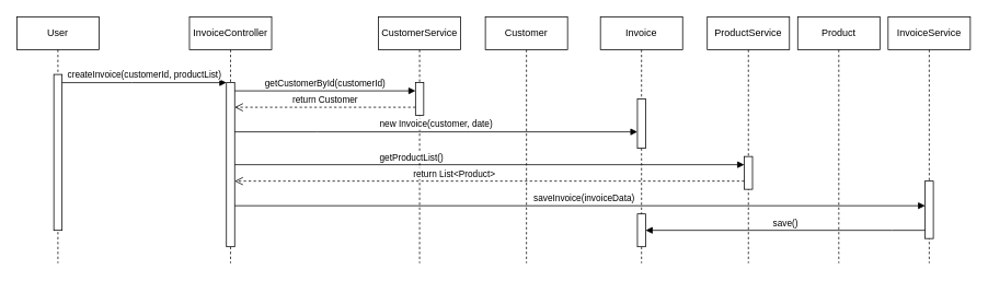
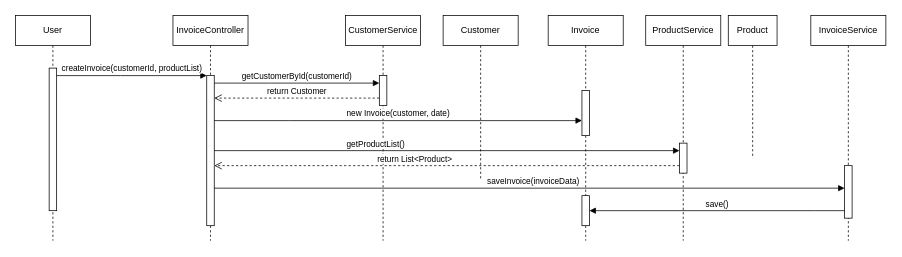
  <mxCell id="0" />
  <mxCell id="1" parent="0" />
  <mxCell id="2" value="User" style="shape=umlLifeline;perimeter=lifelinePerimeter;whiteSpace=wrap;html=1;container=0;dropTarget=0;collapsible=0;recursiveResize=0;outlineConnect=0;portConstraint=eastwest;newEdgeStyle={&quot;edgeStyle&quot;:&quot;elbowEdgeStyle&quot;,&quot;elbow&quot;:&quot;vertical&quot;,&quot;curved&quot;:0,&quot;rounded&quot;:0};" parent="1" vertex="1"><mxGeometry x="20" y="20" width="100" height="300" as="geometry" /></mxCell>
  <mxCell id="3" value="" style="html=1;points=[];perimeter=orthogonalPerimeter;outlineConnect=0;targetShapes=umlLifeline;portConstraint=eastwest;newEdgeStyle={&quot;edgeStyle&quot;:&quot;elbowEdgeStyle&quot;,&quot;elbow&quot;:&quot;vertical&quot;,&quot;curved&quot;:0,&quot;rounded&quot;:0};" parent="2" vertex="1"><mxGeometry x="45" y="70" width="10" height="190" as="geometry" /></mxCell>
  <mxCell id="4" value="InvoiceController" style="shape=umlLifeline;perimeter=lifelinePerimeter;whiteSpace=wrap;html=1;container=0;dropTarget=0;collapsible=0;recursiveResize=0;outlineConnect=0;portConstraint=eastwest;newEdgeStyle={&quot;edgeStyle&quot;:&quot;elbowEdgeStyle&quot;,&quot;elbow&quot;:&quot;vertical&quot;,&quot;curved&quot;:0,&quot;rounded&quot;:0};" parent="1" vertex="1"><mxGeometry x="230" y="20" width="100" height="300" as="geometry" /></mxCell>
  <mxCell id="5" value="" style="html=1;points=[];perimeter=orthogonalPerimeter;outlineConnect=0;targetShapes=umlLifeline;portConstraint=eastwest;newEdgeStyle={&quot;edgeStyle&quot;:&quot;elbowEdgeStyle&quot;,&quot;elbow&quot;:&quot;vertical&quot;,&quot;curved&quot;:0,&quot;rounded&quot;:0};" parent="4" vertex="1"><mxGeometry x="45" y="80" width="10" height="200" as="geometry" /></mxCell>
  <mxCell id="6" value="createInvoice(customerId, productList)" style="html=1;verticalAlign=bottom;endArrow=block;edgeStyle=elbowEdgeStyle;elbow=vertical;curved=0;rounded=0;" parent="1" source="3" target="5" edge="1"><mxGeometry x="0.002" relative="1" as="geometry"><mxPoint x="175" y="110" as="sourcePoint" /><Array as="points"><mxPoint x="160" y="100" /></Array><mxPoint as="offset" /></mxGeometry></mxCell>
  <mxCell id="7" value="return Customer" style="html=1;verticalAlign=bottom;endArrow=open;dashed=1;endSize=8;edgeStyle=elbowEdgeStyle;elbow=vertical;curved=0;rounded=0;" parent="1" source="9" target="5" edge="1"><mxGeometry relative="1" as="geometry"><mxPoint x="295" y="130" as="targetPoint" /><Array as="points"><mxPoint x="395" y="130" /></Array><mxPoint x="485" y="130" as="sourcePoint" /></mxGeometry></mxCell>
  <mxCell id="8" value="CustomerService" style="shape=umlLifeline;perimeter=lifelinePerimeter;whiteSpace=wrap;html=1;container=0;dropTarget=0;collapsible=0;recursiveResize=0;outlineConnect=0;portConstraint=eastwest;newEdgeStyle={&quot;edgeStyle&quot;:&quot;elbowEdgeStyle&quot;,&quot;elbow&quot;:&quot;vertical&quot;,&quot;curved&quot;:0,&quot;rounded&quot;:0};" vertex="1" parent="1"><mxGeometry x="460" y="20" width="100" height="300" as="geometry" /></mxCell>
  <mxCell id="9" value="" style="html=1;points=[];perimeter=orthogonalPerimeter;outlineConnect=0;targetShapes=umlLifeline;portConstraint=eastwest;newEdgeStyle={&quot;edgeStyle&quot;:&quot;elbowEdgeStyle&quot;,&quot;elbow&quot;:&quot;vertical&quot;,&quot;curved&quot;:0,&quot;rounded&quot;:0};" vertex="1" parent="8"><mxGeometry x="45" y="80" width="10" height="40" as="geometry" /></mxCell>
  <mxCell id="10" value="ProductService" style="shape=umlLifeline;perimeter=lifelinePerimeter;whiteSpace=wrap;html=1;container=0;dropTarget=0;collapsible=0;recursiveResize=0;outlineConnect=0;portConstraint=eastwest;newEdgeStyle={&quot;edgeStyle&quot;:&quot;elbowEdgeStyle&quot;,&quot;elbow&quot;:&quot;vertical&quot;,&quot;curved&quot;:0,&quot;rounded&quot;:0};" vertex="1" parent="1"><mxGeometry x="860" y="20" width="100" height="300" as="geometry" /></mxCell>
  <mxCell id="11" value="" style="html=1;points=[];perimeter=orthogonalPerimeter;outlineConnect=0;targetShapes=umlLifeline;portConstraint=eastwest;newEdgeStyle={&quot;edgeStyle&quot;:&quot;elbowEdgeStyle&quot;,&quot;elbow&quot;:&quot;vertical&quot;,&quot;curved&quot;:0,&quot;rounded&quot;:0};" vertex="1" parent="10"><mxGeometry x="45" y="170" width="10" height="40" as="geometry" /></mxCell>
  <mxCell id="12" value="InvoiceService" style="shape=umlLifeline;perimeter=lifelinePerimeter;whiteSpace=wrap;html=1;container=0;dropTarget=0;collapsible=0;recursiveResize=0;outlineConnect=0;portConstraint=eastwest;newEdgeStyle={&quot;edgeStyle&quot;:&quot;elbowEdgeStyle&quot;,&quot;elbow&quot;:&quot;vertical&quot;,&quot;curved&quot;:0,&quot;rounded&quot;:0};" vertex="1" parent="1"><mxGeometry x="1080" y="20" width="100" height="300" as="geometry" /></mxCell>
  <mxCell id="13" value="" style="html=1;points=[];perimeter=orthogonalPerimeter;outlineConnect=0;targetShapes=umlLifeline;portConstraint=eastwest;newEdgeStyle={&quot;edgeStyle&quot;:&quot;elbowEdgeStyle&quot;,&quot;elbow&quot;:&quot;vertical&quot;,&quot;curved&quot;:0,&quot;rounded&quot;:0};" vertex="1" parent="12"><mxGeometry x="45" y="200" width="10" height="70" as="geometry" /></mxCell>
  <mxCell id="14" value="getCustomerById(customerId)" style="html=1;verticalAlign=bottom;endArrow=block;edgeStyle=elbowEdgeStyle;elbow=vertical;curved=0;rounded=0;" edge="1" parent="1" source="5" target="9"><mxGeometry x="0.002" relative="1" as="geometry"><mxPoint x="290" y="120.14" as="sourcePoint" /><Array as="points"><mxPoint x="360" y="110" /></Array><mxPoint x="370" y="120.14" as="targetPoint" /><mxPoint as="offset" /></mxGeometry></mxCell>
  <mxCell id="15" value="saveInvoice(invoiceData)" style="html=1;verticalAlign=bottom;endArrow=block;edgeStyle=elbowEdgeStyle;elbow=vertical;curved=0;rounded=0;" edge="1" parent="1" source="5" target="13"><mxGeometry x="0.012" relative="1" as="geometry"><mxPoint x="285" y="250" as="sourcePoint" /><Array as="points"><mxPoint x="370" y="250" /></Array><mxPoint x="1035" y="250" as="targetPoint" /><mxPoint as="offset" /></mxGeometry></mxCell>
  <mxCell id="16" value="getProductList()" style="html=1;verticalAlign=bottom;endArrow=block;edgeStyle=elbowEdgeStyle;elbow=vertical;curved=0;rounded=0;" edge="1" parent="1" source="5" target="11"><mxGeometry x="-0.306" relative="1" as="geometry"><mxPoint x="285" y="200" as="sourcePoint" /><Array as="points"><mxPoint x="490" y="200" /></Array><mxPoint x="895" y="200" as="targetPoint" /><mxPoint as="offset" /></mxGeometry></mxCell>
  <mxCell id="17" value="return List&amp;lt;Product&amp;gt;" style="html=1;verticalAlign=bottom;endArrow=open;dashed=1;endSize=8;edgeStyle=elbowEdgeStyle;elbow=vertical;curved=0;rounded=0;" edge="1" parent="1" source="11" target="5"><mxGeometry x="0.139" relative="1" as="geometry"><mxPoint x="285" y="220" as="targetPoint" /><Array as="points"><mxPoint x="495" y="220" /></Array><mxPoint x="895" y="220" as="sourcePoint" /><mxPoint as="offset" /></mxGeometry></mxCell>
- <mxCell id="18" value="Customer" style="shape=umlLifeline;perimeter=lifelinePerimeter;whiteSpace=wrap;html=1;container=0;dropTarget=0;collapsible=0;recursiveResize=0;outlineConnect=0;portConstraint=eastwest;newEdgeStyle={&quot;edgeStyle&quot;:&quot;elbowEdgeStyle&quot;,&quot;elbow&quot;:&quot;vertical&quot;,&quot;curved&quot;:0,&quot;rounded&quot;:0};" vertex="1" parent="1"><mxGeometry x="590" y="20" width="100" height="300" as="geometry" /></mxCell>
+ <mxCell id="18" value="Customer" style="shape=umlLifeline;perimeter=lifelinePerimeter;whiteSpace=wrap;html=1;container=0;dropTarget=0;collapsible=0;recursiveResize=0;outlineConnect=0;portConstraint=eastwest;newEdgeStyle={&quot;edgeStyle&quot;:&quot;elbowEdgeStyle&quot;,&quot;elbow&quot;:&quot;vertical&quot;,&quot;curved&quot;:0,&quot;rounded&quot;:0};" vertex="1" parent="1"><mxGeometry x="590" y="20" width="100" height="220" as="geometry" /></mxCell>
  <mxCell id="19" value="Invoice" style="shape=umlLifeline;perimeter=lifelinePerimeter;whiteSpace=wrap;html=1;container=0;dropTarget=0;collapsible=0;recursiveResize=0;outlineConnect=0;portConstraint=eastwest;newEdgeStyle={&quot;edgeStyle&quot;:&quot;elbowEdgeStyle&quot;,&quot;elbow&quot;:&quot;vertical&quot;,&quot;curved&quot;:0,&quot;rounded&quot;:0};" vertex="1" parent="1"><mxGeometry x="730" y="20" width="100" height="300" as="geometry" /></mxCell>
  <mxCell id="20" value="" style="html=1;points=[];perimeter=orthogonalPerimeter;outlineConnect=0;targetShapes=umlLifeline;portConstraint=eastwest;newEdgeStyle={&quot;edgeStyle&quot;:&quot;elbowEdgeStyle&quot;,&quot;elbow&quot;:&quot;vertical&quot;,&quot;curved&quot;:0,&quot;rounded&quot;:0};" vertex="1" parent="19"><mxGeometry x="45" y="100" width="10" height="60" as="geometry" /></mxCell>
  <mxCell id="21" value="" style="html=1;points=[];perimeter=orthogonalPerimeter;outlineConnect=0;targetShapes=umlLifeline;portConstraint=eastwest;newEdgeStyle={&quot;edgeStyle&quot;:&quot;elbowEdgeStyle&quot;,&quot;elbow&quot;:&quot;vertical&quot;,&quot;curved&quot;:0,&quot;rounded&quot;:0};" vertex="1" parent="19"><mxGeometry x="45" y="240" width="10" height="40" as="geometry" /></mxCell>
  <mxCell id="22" value="new Invoice(customer, date)" style="html=1;verticalAlign=bottom;endArrow=block;edgeStyle=elbowEdgeStyle;elbow=vertical;curved=0;rounded=0;" edge="1" parent="1" source="5" target="20"><mxGeometry x="0.002" relative="1" as="geometry"><mxPoint x="285" y="160" as="sourcePoint" /><Array as="points"><mxPoint x="385" y="160" /></Array><mxPoint x="765" y="160" as="targetPoint" /><mxPoint as="offset" /></mxGeometry></mxCell>
- <mxCell id="23" value="Product" style="shape=umlLifeline;perimeter=lifelinePerimeter;whiteSpace=wrap;html=1;container=0;dropTarget=0;collapsible=0;recursiveResize=0;outlineConnect=0;portConstraint=eastwest;newEdgeStyle={&quot;edgeStyle&quot;:&quot;elbowEdgeStyle&quot;,&quot;elbow&quot;:&quot;vertical&quot;,&quot;curved&quot;:0,&quot;rounded&quot;:0};" vertex="1" parent="1"><mxGeometry x="970" y="20" width="100" height="300" as="geometry" /></mxCell>
+ <mxCell id="23" value="Product" style="shape=umlLifeline;perimeter=lifelinePerimeter;whiteSpace=wrap;html=1;container=0;dropTarget=0;collapsible=0;recursiveResize=0;outlineConnect=0;portConstraint=eastwest;newEdgeStyle={&quot;edgeStyle&quot;:&quot;elbowEdgeStyle&quot;,&quot;elbow&quot;:&quot;vertical&quot;,&quot;curved&quot;:0,&quot;rounded&quot;:0};" vertex="1" parent="1"><mxGeometry x="970" y="20" width="65" height="190" as="geometry" /></mxCell>
  <mxCell id="24" value="save()" style="html=1;verticalAlign=bottom;endArrow=block;edgeStyle=elbowEdgeStyle;elbow=vertical;curved=0;rounded=0;" edge="1" parent="1" source="13" target="21"><mxGeometry x="0.002" relative="1" as="geometry"><mxPoint x="1110" y="280" as="sourcePoint" /><Array as="points"><mxPoint x="1085" y="280" /></Array><mxPoint x="790" y="280" as="targetPoint" /><mxPoint as="offset" /></mxGeometry></mxCell>
